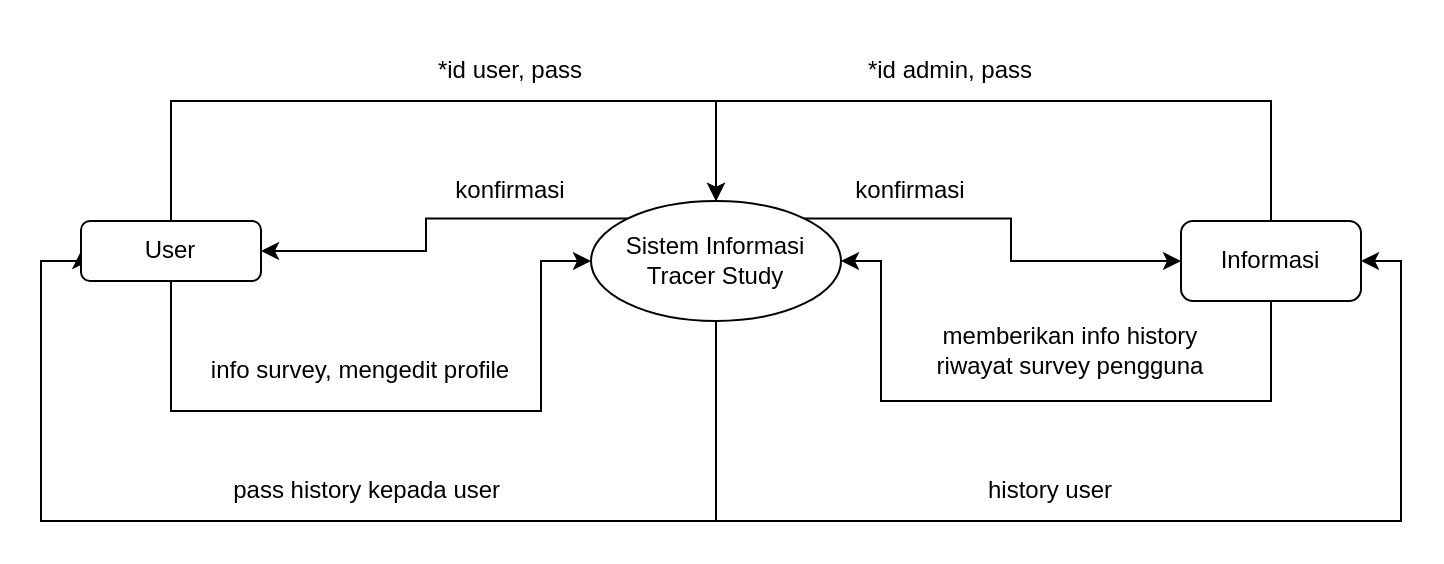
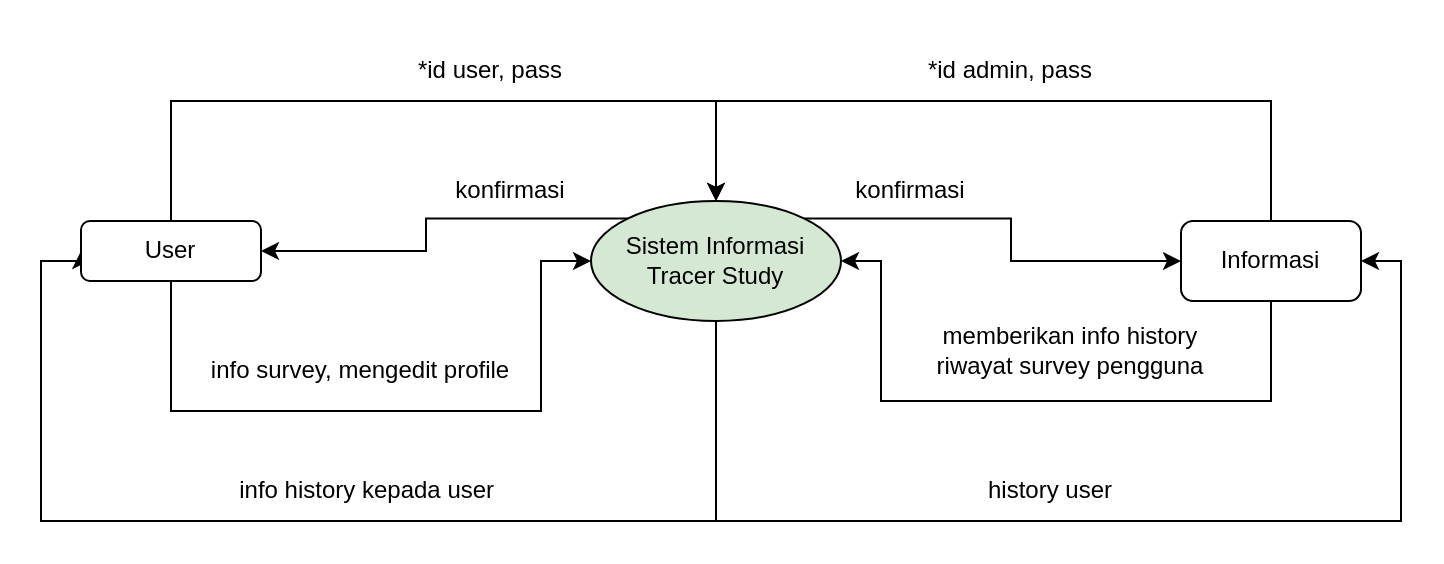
  <mxCell id="0" />
  <mxCell id="1" parent="0" />
  <mxCell id="2" style="edgeStyle=orthogonalEdgeStyle;rounded=0;orthogonalLoop=1;jettySize=auto;html=1;exitX=0;exitY=0;exitDx=0;exitDy=0;entryX=1;entryY=0.5;entryDx=0;entryDy=0;entryPerimeter=0;" edge="1" parent="1" source="6" target="9"><mxGeometry relative="1" as="geometry" /></mxCell>
  <mxCell id="3" style="edgeStyle=orthogonalEdgeStyle;rounded=0;orthogonalLoop=1;jettySize=auto;html=1;exitX=1;exitY=0;exitDx=0;exitDy=0;entryX=0;entryY=0.5;entryDx=0;entryDy=0;" edge="1" parent="1" source="6" target="12"><mxGeometry relative="1" as="geometry" /></mxCell>
  <mxCell id="4" style="edgeStyle=orthogonalEdgeStyle;rounded=0;orthogonalLoop=1;jettySize=auto;html=1;exitX=0.5;exitY=1;exitDx=0;exitDy=0;entryX=0;entryY=0.5;entryDx=0;entryDy=0;" edge="1" parent="1" source="6" target="9"><mxGeometry relative="1" as="geometry"><Array as="points"><mxPoint x="358" y="260" /><mxPoint x="20" y="260" /><mxPoint x="20" y="130" /></Array></mxGeometry></mxCell>
  <mxCell id="5" style="edgeStyle=orthogonalEdgeStyle;rounded=0;orthogonalLoop=1;jettySize=auto;html=1;exitX=0.5;exitY=1;exitDx=0;exitDy=0;entryX=1;entryY=0.5;entryDx=0;entryDy=0;" edge="1" parent="1" source="6" target="12"><mxGeometry relative="1" as="geometry"><Array as="points"><mxPoint x="358" y="260" /><mxPoint x="700" y="260" /><mxPoint x="700" y="130" /></Array></mxGeometry></mxCell>
- <mxCell id="6" value="Sistem Informasi Tracer Study" style="ellipse;whiteSpace=wrap;html=1;" vertex="1" parent="1"><mxGeometry x="295" y="100" width="125" height="60" as="geometry" /></mxCell>
+ <mxCell id="6" value="Sistem Informasi Tracer Study" style="ellipse;whiteSpace=wrap;html=1;fillColor=#d5e8d4;" vertex="1" parent="1"><mxGeometry x="295" y="100" width="125" height="60" as="geometry" /></mxCell>
  <mxCell id="7" style="edgeStyle=orthogonalEdgeStyle;rounded=0;orthogonalLoop=1;jettySize=auto;html=1;exitX=0.5;exitY=0;exitDx=0;exitDy=0;entryX=0.5;entryY=0;entryDx=0;entryDy=0;" edge="1" parent="1" source="9" target="6"><mxGeometry relative="1" as="geometry"><Array as="points"><mxPoint x="85" y="50" /><mxPoint x="358" y="50" /></Array></mxGeometry></mxCell>
  <mxCell id="8" style="edgeStyle=orthogonalEdgeStyle;rounded=0;orthogonalLoop=1;jettySize=auto;html=1;entryX=0;entryY=0.5;entryDx=0;entryDy=0;" edge="1" parent="1" source="9" target="6"><mxGeometry relative="1" as="geometry"><mxPoint x="110" y="260" as="targetPoint" /><Array as="points"><mxPoint x="85" y="205" /><mxPoint x="270" y="205" /><mxPoint x="270" y="130" /></Array></mxGeometry></mxCell>
  <mxCell id="9" value="User" style="rounded=1;whiteSpace=wrap;html=1;" vertex="1" parent="1"><mxGeometry x="40" y="110" width="90" height="30" as="geometry" /></mxCell>
  <mxCell id="10" style="edgeStyle=orthogonalEdgeStyle;rounded=0;orthogonalLoop=1;jettySize=auto;html=1;exitX=0.5;exitY=0;exitDx=0;exitDy=0;entryX=0.5;entryY=0;entryDx=0;entryDy=0;" edge="1" parent="1" source="12" target="6"><mxGeometry relative="1" as="geometry"><Array as="points"><mxPoint x="635" y="50" /><mxPoint x="358" y="50" /></Array></mxGeometry></mxCell>
  <mxCell id="11" style="edgeStyle=orthogonalEdgeStyle;rounded=0;orthogonalLoop=1;jettySize=auto;html=1;entryX=1;entryY=0.5;entryDx=0;entryDy=0;" edge="1" parent="1" source="12" target="6"><mxGeometry relative="1" as="geometry"><mxPoint x="430" y="130" as="targetPoint" /><Array as="points"><mxPoint x="635" y="200" /><mxPoint x="440" y="200" /><mxPoint x="440" y="130" /></Array></mxGeometry></mxCell>
  <mxCell id="12" value="Informasi" style="rounded=1;whiteSpace=wrap;html=1;" vertex="1" parent="1"><mxGeometry x="590" y="110" width="90" height="40" as="geometry" /></mxCell>
- <mxCell id="13" value="*id user, pass" style="text;html=1;strokeColor=none;fillColor=none;align=center;verticalAlign=middle;whiteSpace=wrap;rounded=0;" vertex="1" parent="1"><mxGeometry x="180" y="20" width="150" height="30" as="geometry" /></mxCell>
- <mxCell id="14" value="*id admin, pass" style="text;html=1;strokeColor=none;fillColor=none;align=center;verticalAlign=middle;whiteSpace=wrap;rounded=0;" vertex="1" parent="1"><mxGeometry x="400" y="20" width="150" height="30" as="geometry" /></mxCell>
+ <mxCell id="13" value="*id user, pass" style="text;html=1;strokeColor=none;fillColor=none;align=center;verticalAlign=middle;whiteSpace=wrap;rounded=0;" vertex="1" parent="1"><mxGeometry x="170" y="20" width="150" height="30" as="geometry" /></mxCell>
+ <mxCell id="14" value="*id admin, pass" style="text;html=1;strokeColor=none;fillColor=none;align=center;verticalAlign=middle;whiteSpace=wrap;rounded=0;" vertex="1" parent="1"><mxGeometry x="430" y="20" width="150" height="30" as="geometry" /></mxCell>
  <mxCell id="15" value="konfirmasi" style="text;html=1;strokeColor=none;fillColor=none;align=center;verticalAlign=middle;whiteSpace=wrap;rounded=0;" vertex="1" parent="1"><mxGeometry x="180" y="80" width="150" height="30" as="geometry" /></mxCell>
  <mxCell id="16" value="konfirmasi" style="text;html=1;strokeColor=none;fillColor=none;align=center;verticalAlign=middle;whiteSpace=wrap;rounded=0;" vertex="1" parent="1"><mxGeometry x="380" y="80" width="150" height="30" as="geometry" /></mxCell>
  <mxCell id="17" value="info survey, mengedit profile" style="text;html=1;strokeColor=none;fillColor=none;align=center;verticalAlign=middle;whiteSpace=wrap;rounded=0;" vertex="1" parent="1"><mxGeometry x="90" y="170" width="180" height="30" as="geometry" /></mxCell>
  <mxCell id="18" value="memberikan info history riwayat survey pengguna" style="text;html=1;strokeColor=none;fillColor=none;align=center;verticalAlign=middle;whiteSpace=wrap;rounded=0;" vertex="1" parent="1"><mxGeometry x="460" y="160" width="150" height="30" as="geometry" /></mxCell>
- <mxCell id="19" value="pass history kepada user&amp;nbsp;" style="text;html=1;strokeColor=none;fillColor=none;align=center;verticalAlign=middle;whiteSpace=wrap;rounded=0;" vertex="1" parent="1"><mxGeometry x="110" y="230" width="150" height="30" as="geometry" /></mxCell>
+ <mxCell id="19" value="info history kepada user&amp;nbsp;" style="text;html=1;strokeColor=none;fillColor=none;align=center;verticalAlign=middle;whiteSpace=wrap;rounded=0;" vertex="1" parent="1"><mxGeometry x="110" y="230" width="150" height="30" as="geometry" /></mxCell>
  <mxCell id="20" value="history user" style="text;html=1;strokeColor=none;fillColor=none;align=center;verticalAlign=middle;whiteSpace=wrap;rounded=0;" vertex="1" parent="1"><mxGeometry x="450" y="230" width="150" height="30" as="geometry" /></mxCell>
